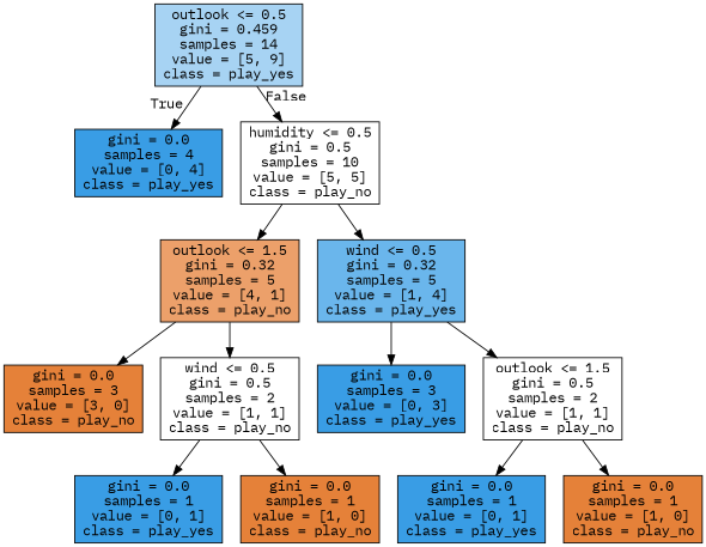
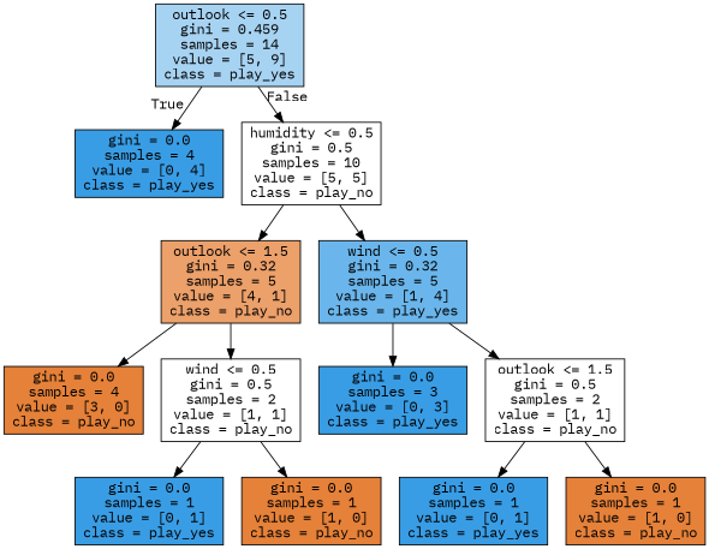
  digraph {
    fontname="IBM Plex Mono"
    node [color=black fillcolor="#399de5" shape=box style=filled fontname="IBM Plex Mono"]
    edge [fontname="IBM Plex Mono"]
    n1 [fillcolor="#a7d3f3" label="outlook <= 0.5\ngini = 0.459\nsamples = 14\nvalue = [5, 9]\nclass = play_yes"]
    n2 [label="gini = 0.0\nsamples = 4\nvalue = [0, 4]\nclass = play_yes"]
    n3 [fillcolor="#ffffff" label="humidity <= 0.5\ngini = 0.5\nsamples = 10\nvalue = [5, 5]\nclass = play_no"]
    n4 [fillcolor="#eca06a" label="outlook <= 1.5\ngini = 0.32\nsamples = 5\nvalue = [4, 1]\nclass = play_no"]
    n5 [fillcolor="#6ab6ec" label="wind <= 0.5\ngini = 0.32\nsamples = 5\nvalue = [1, 4]\nclass = play_yes"]
-   n6 [fillcolor="#e58139" label="gini = 0.0\nsamples = 3\nvalue = [3, 0]\nclass = play_no"]
+   n6 [fillcolor="#e58139" label="gini = 0.0\nsamples = 4\nvalue = [3, 0]\nclass = play_no"]
    n7 [fillcolor="#ffffff" label="wind <= 0.5\ngini = 0.5\nsamples = 2\nvalue = [1, 1]\nclass = play_no"]
    n8 [label="gini = 0.0\nsamples = 1\nvalue = [0, 1]\nclass = play_yes"]
    n9 [fillcolor="#e58139" label="gini = 0.0\nsamples = 1\nvalue = [1, 0]\nclass = play_no"]
    n10 [label="gini = 0.0\nsamples = 3\nvalue = [0, 3]\nclass = play_yes"]
    n11 [fillcolor="#ffffff" label="outlook <= 1.5\ngini = 0.5\nsamples = 2\nvalue = [1, 1]\nclass = play_no"]
    n12 [label="gini = 0.0\nsamples = 1\nvalue = [0, 1]\nclass = play_yes"]
    n13 [fillcolor="#e58139" label="gini = 0.0\nsamples = 1\nvalue = [1, 0]\nclass = play_no"]
    n1 -> n2 [headlabel=True labelangle=45 labeldistance=2.5]
    n1 -> n3 [headlabel=False labelangle=-45 labeldistance=2.5]
    n3 -> n4
    n3 -> n5
    n4 -> n6
    n4 -> n7
    n5 -> n10
    n5 -> n11
    n7 -> n8
    n7 -> n9
    n11 -> n12
    n11 -> n13
  }
